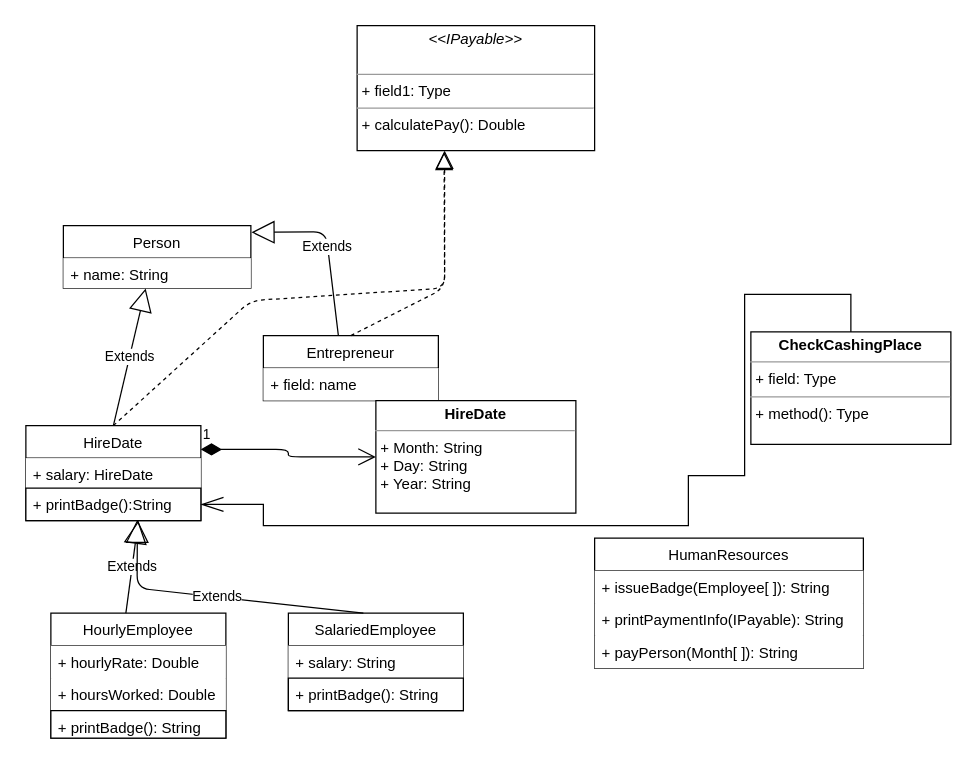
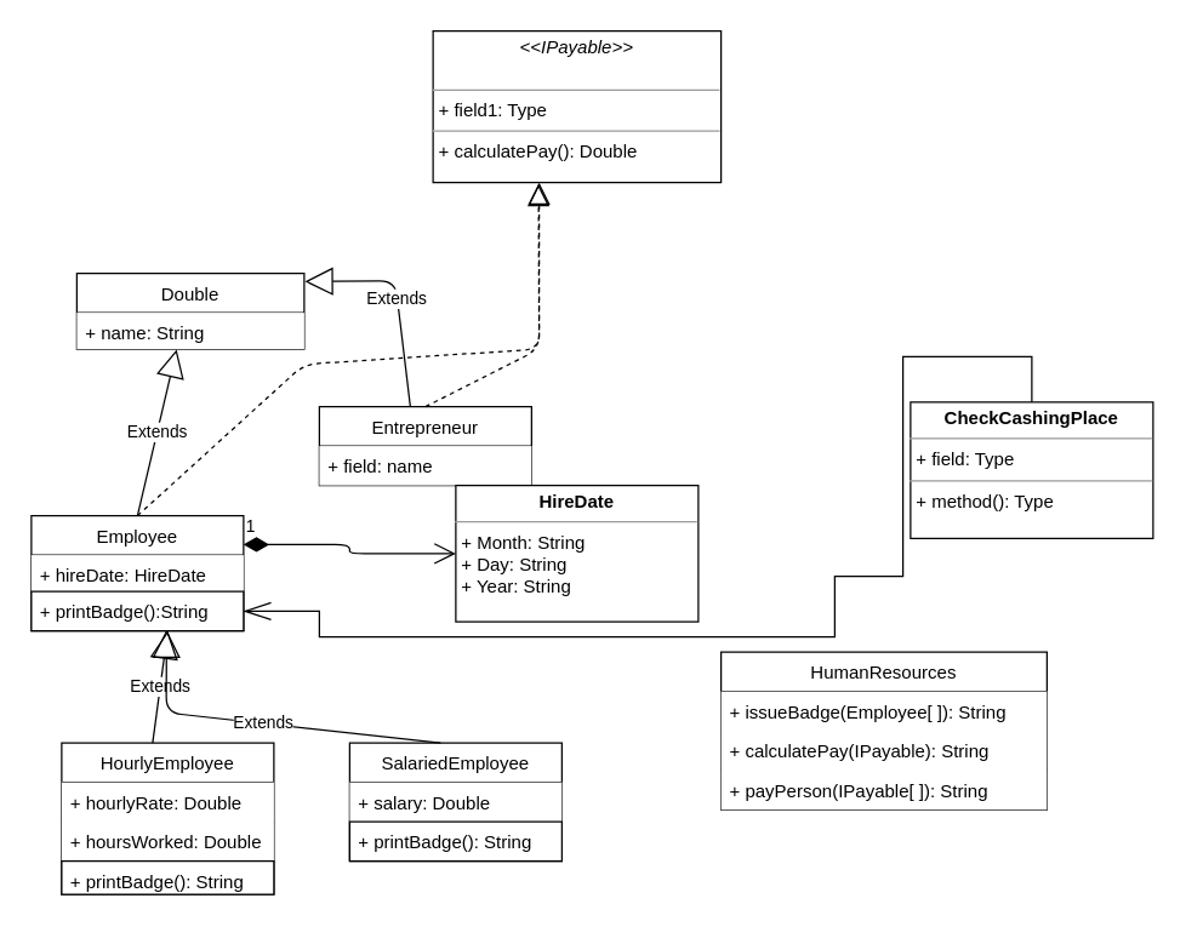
  <mxCell id="0" />
  <mxCell id="1" parent="0" />
- <mxCell id="2" value="Person" style="swimlane;fontStyle=0;childLayout=stackLayout;horizontal=1;startSize=26;fillColor=default;horizontalStack=0;resizeParent=1;resizeParentMax=0;resizeLast=0;collapsible=1;marginBottom=0;" vertex="1" parent="1"><mxGeometry x="50" width="150" height="50" as="geometry" y="180" /></mxCell>
+ <mxCell id="2" value="Double" style="swimlane;fontStyle=0;childLayout=stackLayout;horizontal=1;startSize=26;fillColor=default;horizontalStack=0;resizeParent=1;resizeParentMax=0;resizeLast=0;collapsible=1;marginBottom=0;" vertex="1" parent="1"><mxGeometry x="50" width="150" height="50" as="geometry" y="180" /></mxCell>
  <mxCell id="3" value="+ name: String" style="text;strokeColor=none;fillColor=default;align=left;verticalAlign=top;spacingLeft=4;spacingRight=4;overflow=hidden;rotatable=0;points=[[0,0.5],[1,0.5]];portConstraint=eastwest;" vertex="1" parent="2"><mxGeometry y="26" width="150" height="24" as="geometry" /></mxCell>
  <mxCell id="4" style="edgeStyle=orthogonalEdgeStyle;rounded=0;orthogonalLoop=1;jettySize=auto;html=1;exitX=1;exitY=0.5;exitDx=0;exitDy=0;" edge="1" parent="2" source="3" target="3"><mxGeometry relative="1" as="geometry" /></mxCell>
  <mxCell id="5" value="Entrepreneur" style="swimlane;fontStyle=0;childLayout=stackLayout;horizontal=1;startSize=26;fillColor=#FFFFFF;horizontalStack=0;resizeParent=1;resizeParentMax=0;resizeLast=0;collapsible=1;marginBottom=0;" vertex="1" parent="1"><mxGeometry x="210" y="268" width="140" height="52" as="geometry" /></mxCell>
  <mxCell id="6" value="Extends" style="endArrow=block;endSize=16;endFill=0;html=1;entryX=1.003;entryY=0.108;entryDx=0;entryDy=0;entryPerimeter=0;" edge="1" parent="5" target="2"><mxGeometry width="160" relative="1" as="geometry"><mxPoint x="60" as="sourcePoint" /><mxPoint x="-40" y="-50" as="targetPoint" /><Array as="points"><mxPoint x="50" y="-83" /></Array></mxGeometry></mxCell>
  <mxCell id="7" value="+ field: name" style="text;strokeColor=none;fillColor=default;align=left;verticalAlign=top;spacingLeft=4;spacingRight=4;overflow=hidden;rotatable=0;points=[[0,0.5],[1,0.5]];portConstraint=eastwest;" vertex="1" parent="5"><mxGeometry y="26" width="140" height="26" as="geometry" /></mxCell>
  <mxCell id="8" value="HumanResources" style="swimlane;fontStyle=0;childLayout=stackLayout;horizontal=1;startSize=26;fillColor=default;horizontalStack=0;resizeParent=1;resizeParentMax=0;resizeLast=0;collapsible=1;marginBottom=0;" vertex="1" parent="1"><mxGeometry x="475" y="430" width="215" height="104" as="geometry" /></mxCell>
  <mxCell id="9" value="+ issueBadge(Employee[ ]): String" style="text;strokeColor=none;fillColor=default;align=left;verticalAlign=top;spacingLeft=4;spacingRight=4;overflow=hidden;rotatable=0;points=[[0,0.5],[1,0.5]];portConstraint=eastwest;" vertex="1" parent="8"><mxGeometry y="26" width="215" height="26" as="geometry" /></mxCell>
- <mxCell id="10" value="+ printPaymentInfo(IPayable): String" style="text;strokeColor=none;fillColor=default;align=left;verticalAlign=top;spacingLeft=4;spacingRight=4;overflow=hidden;rotatable=0;points=[[0,0.5],[1,0.5]];portConstraint=eastwest;" vertex="1" parent="8"><mxGeometry y="52" width="215" height="26" as="geometry" /></mxCell>
- <mxCell id="11" value="+ payPerson(Month[ ]): String " style="text;strokeColor=none;fillColor=default;align=left;verticalAlign=top;spacingLeft=4;spacingRight=4;overflow=hidden;rotatable=0;points=[[0,0.5],[1,0.5]];portConstraint=eastwest;" vertex="1" parent="8"><mxGeometry y="78" width="215" height="26" as="geometry" /></mxCell>
+ <mxCell id="10" value="+ calculatePay(IPayable): String" style="text;strokeColor=none;fillColor=default;align=left;verticalAlign=top;spacingLeft=4;spacingRight=4;overflow=hidden;rotatable=0;points=[[0,0.5],[1,0.5]];portConstraint=eastwest;" vertex="1" parent="8"><mxGeometry y="52" width="215" height="26" as="geometry" /></mxCell>
+ <mxCell id="11" value="+ payPerson(IPayable[ ]): String " style="text;strokeColor=none;fillColor=default;align=left;verticalAlign=top;spacingLeft=4;spacingRight=4;overflow=hidden;rotatable=0;points=[[0,0.5],[1,0.5]];portConstraint=eastwest;" vertex="1" parent="8"><mxGeometry y="78" width="215" height="26" as="geometry" /></mxCell>
  <mxCell id="12" value="HourlyEmployee" style="swimlane;fontStyle=0;childLayout=stackLayout;horizontal=1;startSize=26;fillColor=default;horizontalStack=0;resizeParent=1;resizeParentMax=0;resizeLast=0;collapsible=1;marginBottom=0;" vertex="1" parent="1"><mxGeometry x="40" y="490" width="140" height="100" as="geometry" /></mxCell>
  <mxCell id="13" value="Extends" style="endArrow=block;endSize=16;endFill=0;html=1;" edge="1" parent="12"><mxGeometry width="160" relative="1" as="geometry"><mxPoint x="60" as="sourcePoint" /><mxPoint x="70" y="-74" as="targetPoint" /></mxGeometry></mxCell>
  <mxCell id="14" value="+ hourlyRate: Double" style="text;strokeColor=none;fillColor=default;align=left;verticalAlign=top;spacingLeft=4;spacingRight=4;overflow=hidden;rotatable=0;points=[[0,0.5],[1,0.5]];portConstraint=eastwest;" vertex="1" parent="12"><mxGeometry y="26" width="140" height="26" as="geometry" /></mxCell>
  <mxCell id="15" value="+ hoursWorked: Double" style="text;strokeColor=none;fillColor=default;align=left;verticalAlign=top;spacingLeft=4;spacingRight=4;overflow=hidden;rotatable=0;points=[[0,0.5],[1,0.5]];portConstraint=eastwest;" vertex="1" parent="12"><mxGeometry y="52" width="140" height="26" as="geometry" /></mxCell>
  <mxCell id="16" value="+ printBadge(): String " style="text;strokeColor=default;fillColor=default;align=left;verticalAlign=top;spacingLeft=4;spacingRight=4;overflow=hidden;rotatable=0;points=[[0,0.5],[1,0.5]];portConstraint=eastwest;" vertex="1" parent="12"><mxGeometry y="78" width="140" height="22" as="geometry" /></mxCell>
  <mxCell id="17" value="SalariedEmployee" style="swimlane;fontStyle=0;childLayout=stackLayout;horizontal=1;startSize=26;fillColor=default;horizontalStack=0;resizeParent=1;resizeParentMax=0;resizeLast=0;collapsible=1;marginBottom=0;" vertex="1" parent="1"><mxGeometry x="230" y="490" width="140" height="78" as="geometry" /></mxCell>
  <mxCell id="18" value="Extends" style="endArrow=block;endSize=16;endFill=0;html=1;entryX=0.637;entryY=0.971;entryDx=0;entryDy=0;entryPerimeter=0;" edge="1" parent="17" target="24"><mxGeometry width="160" relative="1" as="geometry"><mxPoint x="60" as="sourcePoint" /><mxPoint x="220" as="targetPoint" /><Array as="points"><mxPoint x="-121" y="-20" /></Array></mxGeometry></mxCell>
- <mxCell id="19" value="+ salary: String" style="text;strokeColor=none;fillColor=default;align=left;verticalAlign=top;spacingLeft=4;spacingRight=4;overflow=hidden;rotatable=0;points=[[0,0.5],[1,0.5]];portConstraint=eastwest;" vertex="1" parent="17"><mxGeometry y="26" width="140" height="26" as="geometry" /></mxCell>
+ <mxCell id="19" value="+ salary: Double" style="text;strokeColor=none;fillColor=default;align=left;verticalAlign=top;spacingLeft=4;spacingRight=4;overflow=hidden;rotatable=0;points=[[0,0.5],[1,0.5]];portConstraint=eastwest;" vertex="1" parent="17"><mxGeometry y="26" width="140" height="26" as="geometry" /></mxCell>
  <mxCell id="20" value="+ printBadge(): String" style="text;strokeColor=default;fillColor=default;align=left;verticalAlign=top;spacingLeft=4;spacingRight=4;overflow=hidden;rotatable=0;points=[[0,0.5],[1,0.5]];portConstraint=eastwest;" vertex="1" parent="17"><mxGeometry y="52" width="140" height="26" as="geometry" /></mxCell>
- <mxCell id="21" value="HireDate" style="swimlane;fontStyle=0;childLayout=stackLayout;horizontal=1;startSize=26;fillColor=default;horizontalStack=0;resizeParent=1;resizeParentMax=0;resizeLast=0;collapsible=1;marginBottom=0;" vertex="1" parent="1"><mxGeometry x="20" y="340" width="140" height="76" as="geometry"><mxRectangle y="160" width="90" height="26" as="alternateBounds" /></mxGeometry></mxCell>
+ <mxCell id="21" value="Employee" style="swimlane;fontStyle=0;childLayout=stackLayout;horizontal=1;startSize=26;fillColor=default;horizontalStack=0;resizeParent=1;resizeParentMax=0;resizeLast=0;collapsible=1;marginBottom=0;" vertex="1" parent="1"><mxGeometry x="20" y="340" width="140" height="76" as="geometry"><mxRectangle y="160" width="90" height="26" as="alternateBounds" /></mxGeometry></mxCell>
  <mxCell id="22" value="Extends" style="endArrow=block;endSize=16;endFill=0;html=1;entryX=0.439;entryY=1.01;entryDx=0;entryDy=0;entryPerimeter=0;" edge="1" parent="21" target="3"><mxGeometry width="160" relative="1" as="geometry"><mxPoint x="70" as="sourcePoint" /><mxPoint x="87.15" y="-84.416" as="targetPoint" /></mxGeometry></mxCell>
- <mxCell id="23" value="+ salary: HireDate" style="text;strokeColor=none;fillColor=default;align=left;verticalAlign=top;spacingLeft=4;spacingRight=4;overflow=hidden;rotatable=0;points=[[0,0.5],[1,0.5]];portConstraint=eastwest;" vertex="1" parent="21"><mxGeometry y="26" width="140" height="24" as="geometry" /></mxCell>
+ <mxCell id="23" value="+ hireDate: HireDate" style="text;strokeColor=none;fillColor=default;align=left;verticalAlign=top;spacingLeft=4;spacingRight=4;overflow=hidden;rotatable=0;points=[[0,0.5],[1,0.5]];portConstraint=eastwest;" vertex="1" parent="21"><mxGeometry y="26" width="140" height="24" as="geometry" /></mxCell>
  <mxCell id="24" value="+ printBadge():String" style="text;strokeColor=default;fillColor=default;align=left;verticalAlign=top;spacingLeft=4;spacingRight=4;overflow=hidden;rotatable=0;points=[[0,0.5],[1,0.5]];portConstraint=eastwest;" vertex="1" parent="21"><mxGeometry y="50" width="140" height="26" as="geometry" /></mxCell>
  <mxCell id="25" value="&lt;p style=&quot;margin: 0px ; margin-top: 4px ; text-align: center&quot;&gt;&lt;b&gt;HireDate&lt;/b&gt;&lt;/p&gt;&lt;hr size=&quot;1&quot;&gt;&lt;p style=&quot;margin: 0px ; margin-left: 4px&quot;&gt;+ Month: String&lt;/p&gt;&lt;p style=&quot;margin: 0px ; margin-left: 4px&quot;&gt;+ Day: String&lt;/p&gt;&lt;p style=&quot;margin: 0px ; margin-left: 4px&quot;&gt;+ Year: String&lt;/p&gt;&lt;p style=&quot;margin: 0px ; margin-left: 4px&quot;&gt;&lt;br&gt;&lt;/p&gt;" style="verticalAlign=top;align=left;overflow=fill;fontSize=12;fontFamily=Helvetica;html=1;" vertex="1" parent="1"><mxGeometry x="300" y="320" width="160" height="90" as="geometry" /></mxCell>
  <mxCell id="26" style="edgeStyle=orthogonalEdgeStyle;rounded=0;orthogonalLoop=1;jettySize=auto;html=1;startArrow=none;startFill=0;endArrow=openThin;endFill=0;strokeWidth=1;endSize=16;entryX=1;entryY=0.5;entryDx=0;entryDy=0;" edge="1" parent="1" source="27" target="24"><mxGeometry relative="1" as="geometry"><mxPoint x="550" y="235" as="targetPoint" /><Array as="points"><mxPoint x="595" y="235" /><mxPoint x="595" y="380" /><mxPoint x="550" y="380" /><mxPoint x="550" y="420" /><mxPoint x="210" y="420" /><mxPoint x="210" y="403" /></Array></mxGeometry></mxCell>
  <mxCell id="27" value="&lt;p style=&quot;margin: 0px ; margin-top: 4px ; text-align: center&quot;&gt;&lt;b&gt;CheckCashingPlace&lt;/b&gt;&lt;/p&gt;&lt;hr size=&quot;1&quot;&gt;&lt;p style=&quot;margin: 0px ; margin-left: 4px&quot;&gt;+ field: Type&lt;/p&gt;&lt;hr size=&quot;1&quot;&gt;&lt;p style=&quot;margin: 0px ; margin-left: 4px&quot;&gt;+ method(): Type&lt;/p&gt;" style="verticalAlign=top;align=left;overflow=fill;fontSize=12;fontFamily=Helvetica;html=1;" vertex="1" parent="1"><mxGeometry x="600" y="265" width="160" height="90" as="geometry" /></mxCell>
  <mxCell id="28" value="&lt;p style=&quot;margin: 0px ; margin-top: 4px ; text-align: center&quot;&gt;&lt;i&gt;&amp;lt;&amp;lt;IPayable&amp;gt;&amp;gt;&lt;/i&gt;&lt;br&gt;&lt;br&gt;&lt;/p&gt;&lt;hr size=&quot;1&quot;&gt;&lt;p style=&quot;margin: 0px ; margin-left: 4px&quot;&gt;+ field1: Type&lt;/p&gt;&lt;hr size=&quot;1&quot;&gt;&lt;p style=&quot;margin: 0px ; margin-left: 4px&quot;&gt;+ calculatePay(): Double&lt;/p&gt;" style="verticalAlign=top;align=left;overflow=fill;fontSize=12;fontFamily=Helvetica;html=1;strokeColor=default;fillColor=default;" vertex="1" parent="1"><mxGeometry x="285" y="20" width="190" height="100" as="geometry" /></mxCell>
  <mxCell id="29" value="1" style="endArrow=open;html=1;endSize=12;startArrow=diamondThin;startSize=14;startFill=1;edgeStyle=orthogonalEdgeStyle;align=left;verticalAlign=bottom;entryX=0;entryY=0.5;entryDx=0;entryDy=0;exitX=1;exitY=0.25;exitDx=0;exitDy=0;" edge="1" parent="1" source="21" target="25"><mxGeometry x="-1" y="3" relative="1" as="geometry"><mxPoint x="160" y="380" as="sourcePoint" /><mxPoint x="320" y="380" as="targetPoint" /></mxGeometry></mxCell>
  <mxCell id="30" value="" style="endArrow=block;dashed=1;endFill=0;endSize=12;html=1;entryX=0.366;entryY=1.011;entryDx=0;entryDy=0;entryPerimeter=0;exitX=0.5;exitY=0;exitDx=0;exitDy=0;" edge="1" parent="1" source="21" target="28"><mxGeometry width="160" relative="1" as="geometry"><mxPoint x="90" y="330" as="sourcePoint" /><mxPoint x="250" y="330" as="targetPoint" /><Array as="points"><mxPoint x="200" y="240" /><mxPoint x="355" y="230" /></Array></mxGeometry></mxCell>
  <mxCell id="31" value="" style="endArrow=block;dashed=1;endFill=0;endSize=12;html=1;exitX=0.5;exitY=0;exitDx=0;exitDy=0;" edge="1" parent="1" source="5"><mxGeometry width="160" relative="1" as="geometry"><mxPoint x="280" y="260" as="sourcePoint" /><mxPoint x="355" y="120" as="targetPoint" /><Array as="points"><mxPoint x="355" y="230" /></Array></mxGeometry></mxCell>
